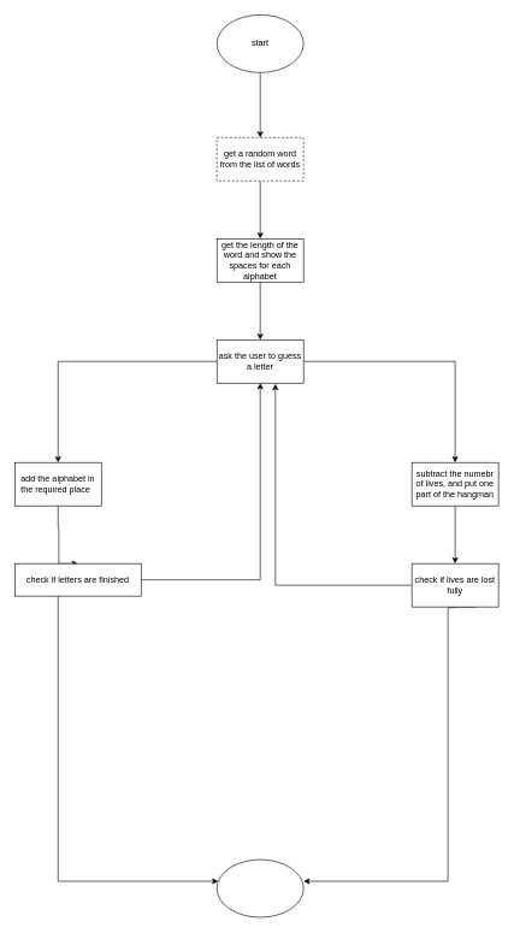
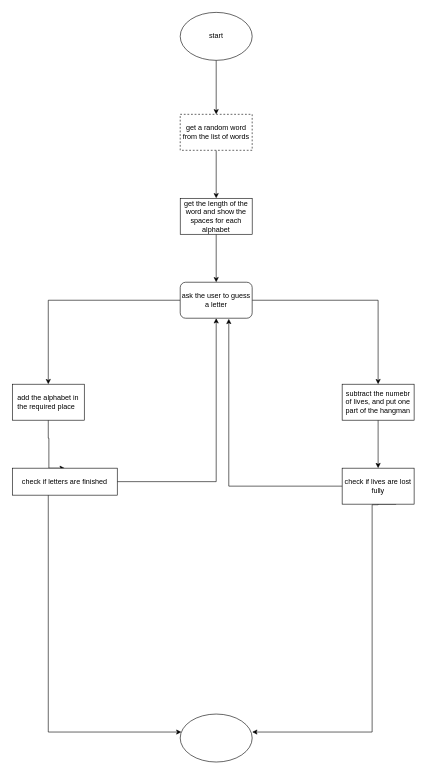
  <mxCell id="0" />
  <mxCell id="1" parent="0" />
  <mxCell id="2" value="" style="edgeStyle=orthogonalEdgeStyle;rounded=0;orthogonalLoop=1;jettySize=auto;html=1;" edge="1" parent="1" source="3" target="5"><mxGeometry relative="1" as="geometry" /></mxCell>
  <mxCell id="3" value="start" style="ellipse;whiteSpace=wrap;html=1;" vertex="1" parent="1"><mxGeometry x="300" y="20" width="120" height="80" as="geometry" /></mxCell>
  <mxCell id="4" value="" style="edgeStyle=orthogonalEdgeStyle;rounded=0;orthogonalLoop=1;jettySize=auto;html=1;" edge="1" parent="1" source="5" target="7"><mxGeometry relative="1" as="geometry" /></mxCell>
  <mxCell id="5" value="get a random word from the list of words" style="whiteSpace=wrap;html=1;dashed=1;" vertex="1" parent="1"><mxGeometry x="300" y="190" width="120" height="60" as="geometry" /></mxCell>
  <mxCell id="6" value="" style="edgeStyle=orthogonalEdgeStyle;rounded=0;orthogonalLoop=1;jettySize=auto;html=1;" edge="1" parent="1" source="7" target="10"><mxGeometry relative="1" as="geometry" /></mxCell>
  <mxCell id="7" value="&lt;font style=&quot;vertical-align: inherit;&quot;&gt;&lt;font style=&quot;vertical-align: inherit;&quot;&gt;get the length of the word and show the spaces for each alphabet&lt;/font&gt;&lt;/font&gt;" style="whiteSpace=wrap;html=1;" vertex="1" parent="1"><mxGeometry x="300" y="330" width="120" height="60" as="geometry" /></mxCell>
  <mxCell id="8" value="" style="edgeStyle=orthogonalEdgeStyle;rounded=0;orthogonalLoop=1;jettySize=auto;html=1;" edge="1" parent="1" source="10" target="12"><mxGeometry relative="1" as="geometry" /></mxCell>
  <mxCell id="9" value="" style="edgeStyle=orthogonalEdgeStyle;rounded=0;orthogonalLoop=1;jettySize=auto;html=1;" edge="1" parent="1" source="10" target="14"><mxGeometry relative="1" as="geometry" /></mxCell>
- <mxCell id="10" value="ask the user to guess a letter" style="whiteSpace=wrap;html=1;" vertex="1" parent="1"><mxGeometry x="300" y="470" width="120" height="60" as="geometry" /></mxCell>
+ <mxCell id="10" value="ask the user to guess a letter" style="whiteSpace=wrap;html=1;rounded=1;" vertex="1" parent="1"><mxGeometry x="300" y="470" width="120" height="60" as="geometry" /></mxCell>
  <mxCell id="11" style="edgeStyle=orthogonalEdgeStyle;rounded=0;orthogonalLoop=1;jettySize=auto;html=1;entryX=0.5;entryY=0;entryDx=0;entryDy=0;" edge="1" parent="1" source="12" target="17"><mxGeometry relative="1" as="geometry"><mxPoint x="80" y="759" as="targetPoint" /><Array as="points"><mxPoint x="80" y="730" /><mxPoint x="81" y="730" /></Array></mxGeometry></mxCell>
  <mxCell id="12" value="&lt;font style=&quot;vertical-align: inherit;&quot;&gt;&lt;font style=&quot;vertical-align: inherit;&quot;&gt;add the alphabet in the required place&amp;nbsp;&amp;nbsp;&lt;/font&gt;&lt;/font&gt;" style="whiteSpace=wrap;html=1;" vertex="1" parent="1"><mxGeometry x="20" y="640" width="120" height="60" as="geometry" /></mxCell>
  <mxCell id="13" value="" style="edgeStyle=orthogonalEdgeStyle;rounded=0;orthogonalLoop=1;jettySize=auto;html=1;" edge="1" parent="1" source="14" target="19"><mxGeometry relative="1" as="geometry" /></mxCell>
  <mxCell id="14" value="&lt;font style=&quot;vertical-align: inherit;&quot;&gt;&lt;font style=&quot;vertical-align: inherit;&quot;&gt;subtract the numebr of lives, and put one part of the hangman&lt;/font&gt;&lt;/font&gt;" style="whiteSpace=wrap;html=1;" vertex="1" parent="1"><mxGeometry x="570" y="640" width="120" height="60" as="geometry" /></mxCell>
  <mxCell id="15" style="edgeStyle=orthogonalEdgeStyle;rounded=0;orthogonalLoop=1;jettySize=auto;html=1;" edge="1" parent="1" source="17" target="20"><mxGeometry relative="1" as="geometry"><Array as="points"><mxPoint x="80" y="1220" /></Array></mxGeometry></mxCell>
  <mxCell id="16" style="edgeStyle=orthogonalEdgeStyle;rounded=0;orthogonalLoop=1;jettySize=auto;html=1;entryX=0.5;entryY=1;entryDx=0;entryDy=0;" edge="1" parent="1" source="17" target="10"><mxGeometry relative="1" as="geometry" /></mxCell>
  <mxCell id="17" value="check if letters are finished" style="rounded=0;whiteSpace=wrap;html=1;" vertex="1" parent="1"><mxGeometry x="20" y="780" width="175" height="45" as="geometry" /></mxCell>
  <mxCell id="18" style="edgeStyle=orthogonalEdgeStyle;rounded=0;orthogonalLoop=1;jettySize=auto;html=1;entryX=1;entryY=0.375;entryDx=0;entryDy=0;entryPerimeter=0;" edge="1" parent="1" target="20"><mxGeometry relative="1" as="geometry"><mxPoint x="660" y="840" as="sourcePoint" /><mxPoint x="450" y="1220" as="targetPoint" /><Array as="points"><mxPoint x="630" y="840" /><mxPoint x="630" y="841" /><mxPoint x="620" y="841" /><mxPoint x="620" y="1220" /></Array></mxGeometry></mxCell>
  <mxCell id="19" value="check if lives are lost fully" style="whiteSpace=wrap;html=1;" vertex="1" parent="1"><mxGeometry x="570" y="780" width="120" height="60" as="geometry" /></mxCell>
  <mxCell id="20" value="" style="ellipse;whiteSpace=wrap;html=1;" vertex="1" parent="1"><mxGeometry x="300" y="1190" width="120" height="80" as="geometry" /></mxCell>
  <mxCell id="21" style="edgeStyle=orthogonalEdgeStyle;rounded=0;orthogonalLoop=1;jettySize=auto;html=1;entryX=0.675;entryY=1.017;entryDx=0;entryDy=0;entryPerimeter=0;" edge="1" parent="1" source="19" target="10"><mxGeometry relative="1" as="geometry" /></mxCell>
